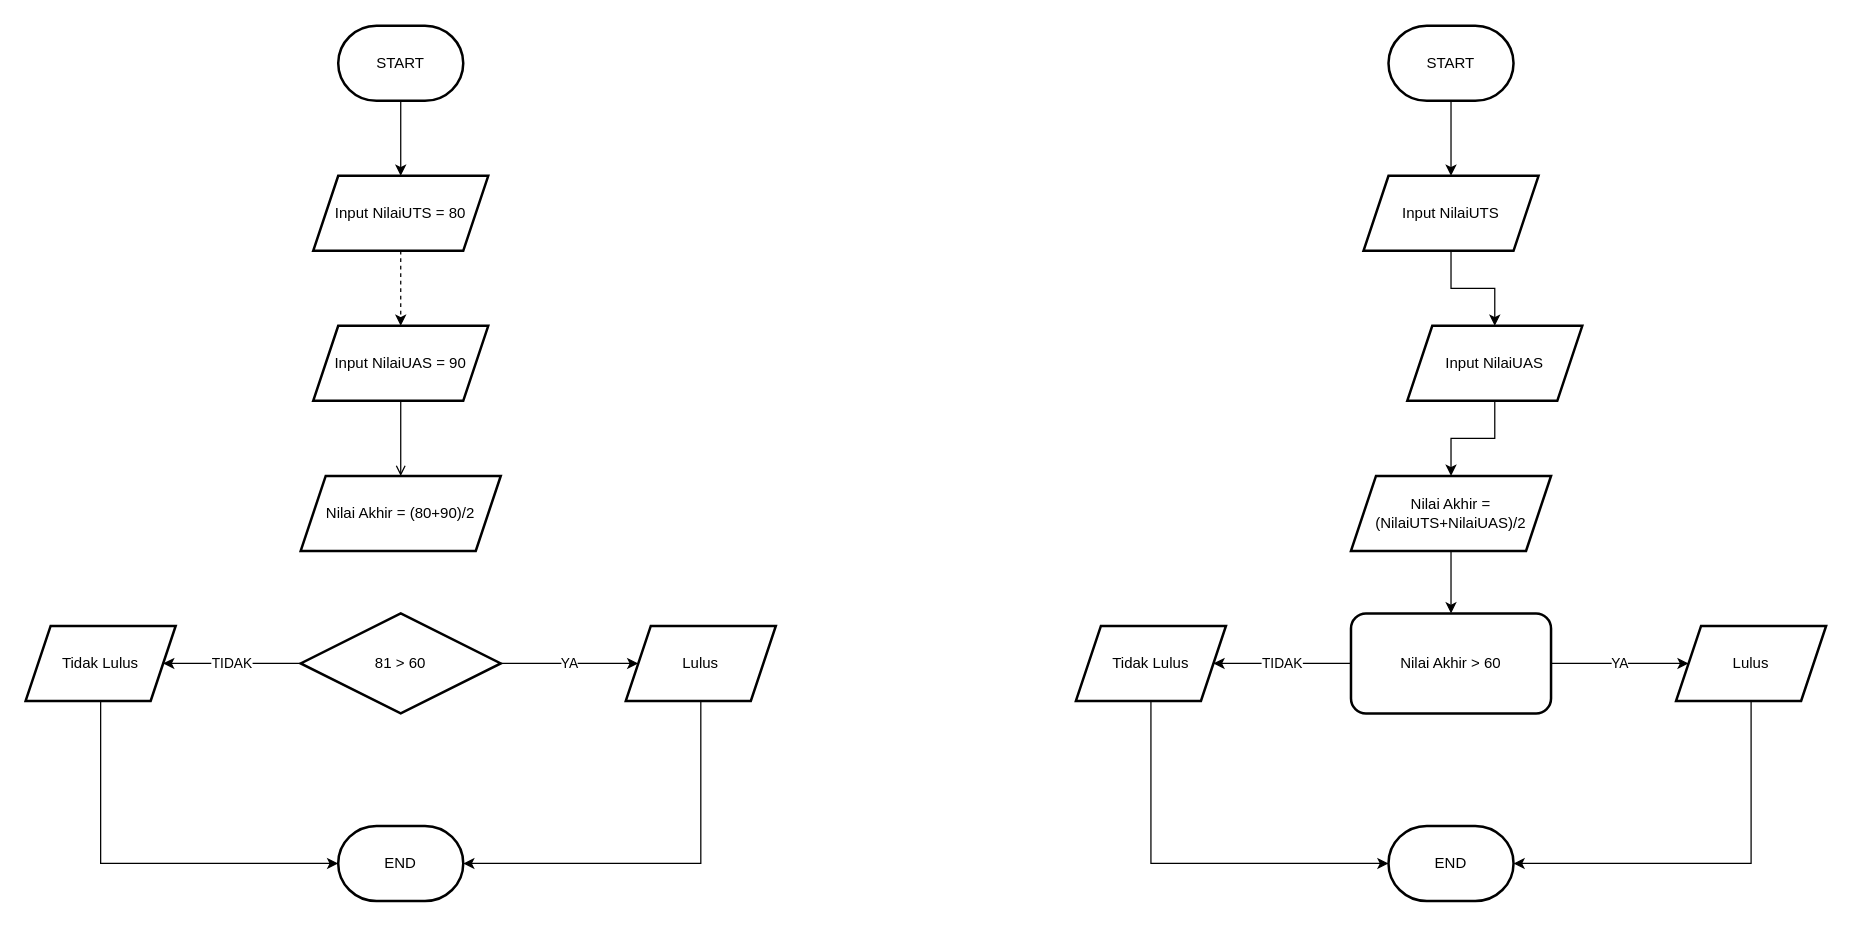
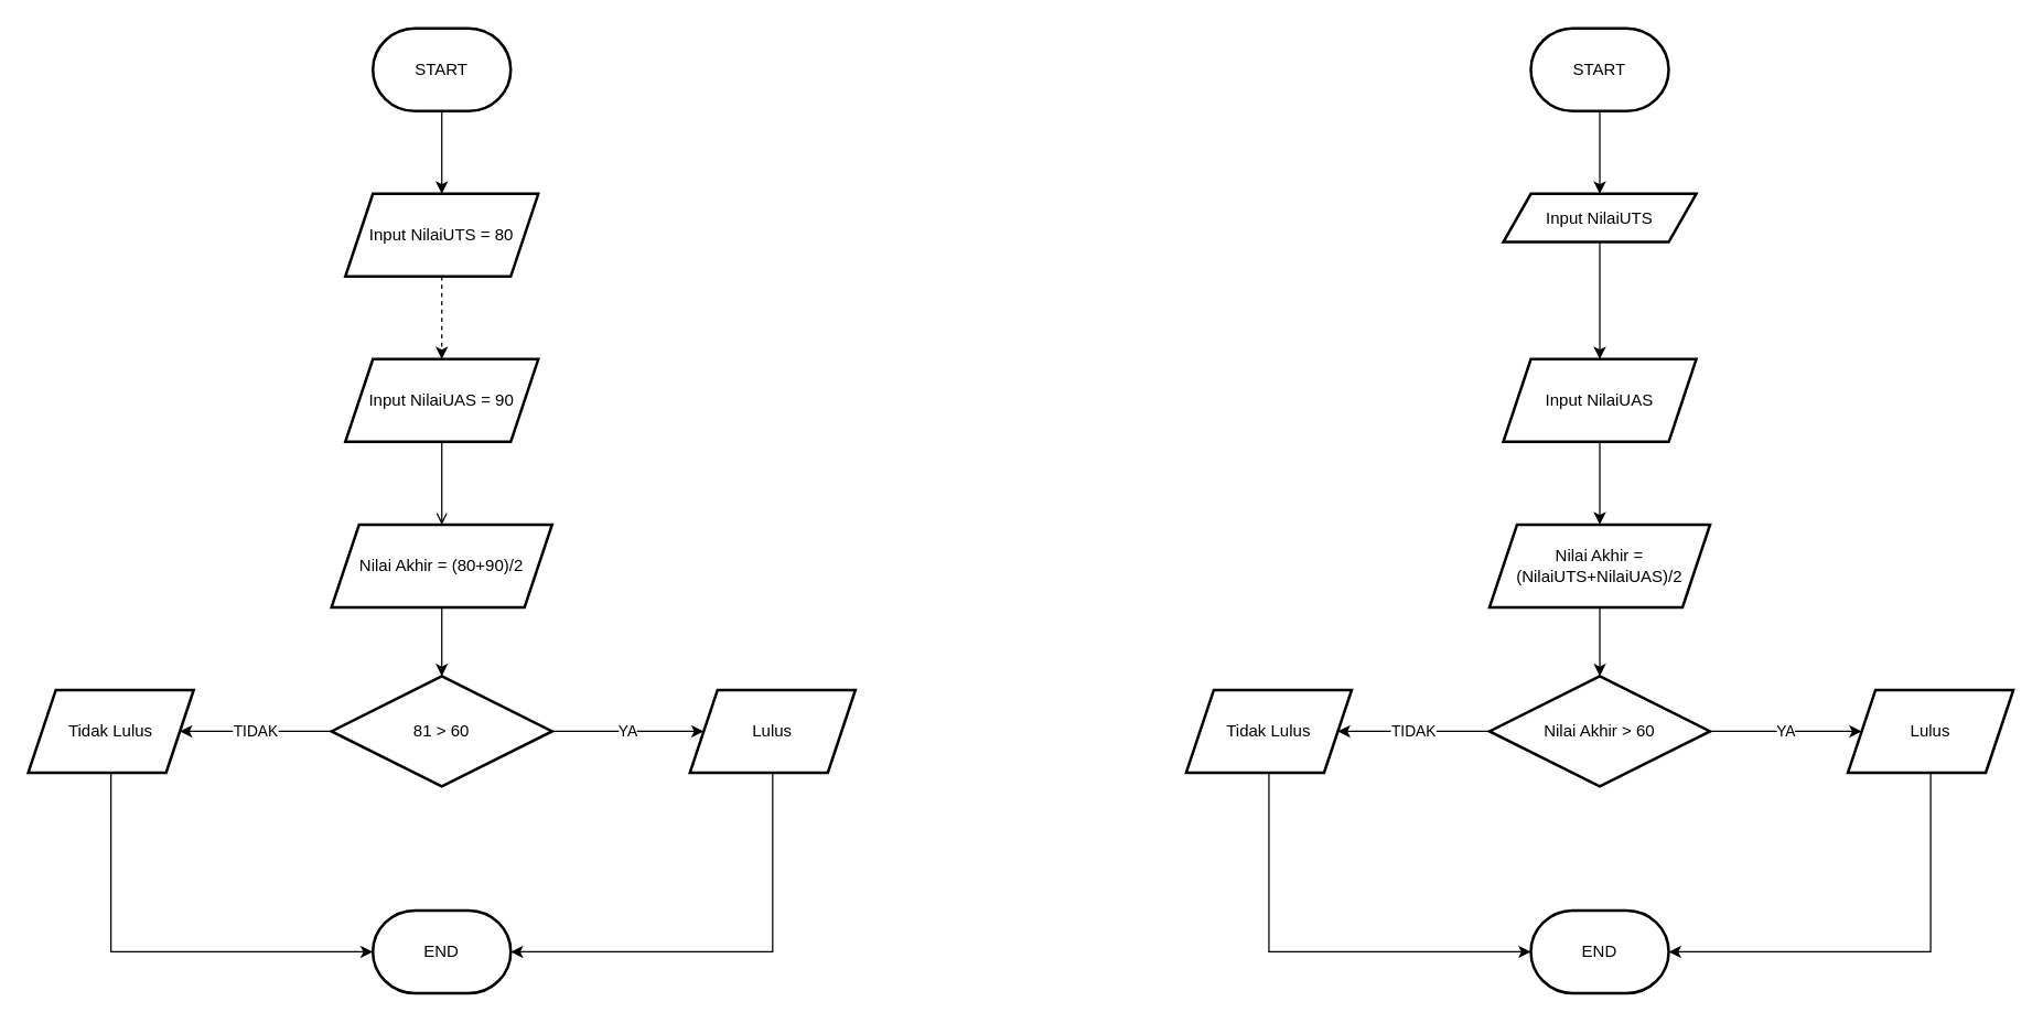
  <mxCell id="0" />
  <mxCell id="1" parent="0" />
  <mxCell id="2" value="" style="edgeStyle=orthogonalEdgeStyle;rounded=0;orthogonalLoop=1;jettySize=auto;html=1;" edge="1" parent="1" source="3" target="5"><mxGeometry relative="1" as="geometry" /></mxCell>
  <mxCell id="3" value="START" style="strokeWidth=2;html=1;shape=mxgraph.flowchart.terminator;whiteSpace=wrap;" vertex="1" parent="1"><mxGeometry x="270" y="20" width="100" height="60" as="geometry" /></mxCell>
  <mxCell id="4" value="" style="edgeStyle=orthogonalEdgeStyle;rounded=0;orthogonalLoop=1;jettySize=auto;html=1;dashed=1;" edge="1" parent="1" source="5" target="7"><mxGeometry relative="1" as="geometry" /></mxCell>
  <mxCell id="5" value="Input NilaiUTS = 80" style="shape=parallelogram;perimeter=parallelogramPerimeter;whiteSpace=wrap;html=1;fixedSize=1;strokeWidth=2;" vertex="1" parent="1"><mxGeometry x="250" y="140" width="140" height="60" as="geometry" /></mxCell>
  <mxCell id="6" value="" style="edgeStyle=orthogonalEdgeStyle;rounded=0;orthogonalLoop=1;jettySize=auto;html=1;endArrow=open;" edge="1" parent="1" source="7" target="9"><mxGeometry relative="1" as="geometry" /></mxCell>
  <mxCell id="7" value="Input NilaiUAS = 90" style="shape=parallelogram;perimeter=parallelogramPerimeter;whiteSpace=wrap;html=1;fixedSize=1;strokeWidth=2;" vertex="1" parent="1"><mxGeometry x="250" y="260" width="140" height="60" as="geometry" /></mxCell>
+ <mxCell id="8" value="" style="edgeStyle=orthogonalEdgeStyle;rounded=0;orthogonalLoop=1;jettySize=auto;html=1;" edge="1" parent="1" source="9" target="12"><mxGeometry relative="1" as="geometry" /></mxCell>
  <mxCell id="9" value="Nilai Akhir = (80+90)/2" style="shape=parallelogram;perimeter=parallelogramPerimeter;whiteSpace=wrap;html=1;fixedSize=1;strokeWidth=2;" vertex="1" parent="1"><mxGeometry x="240" y="380" width="160" height="60" as="geometry" /></mxCell>
  <mxCell id="10" value="TIDAK" style="edgeStyle=orthogonalEdgeStyle;rounded=0;orthogonalLoop=1;jettySize=auto;html=1;" edge="1" parent="1" source="12" target="13"><mxGeometry relative="1" as="geometry" /></mxCell>
  <mxCell id="11" value="YA" style="edgeStyle=orthogonalEdgeStyle;rounded=0;orthogonalLoop=1;jettySize=auto;html=1;" edge="1" parent="1" source="12" target="14"><mxGeometry relative="1" as="geometry" /></mxCell>
  <mxCell id="12" value="81 &amp;gt; 60" style="rhombus;whiteSpace=wrap;html=1;strokeWidth=2;" vertex="1" parent="1"><mxGeometry x="240" y="490" width="160" height="80" as="geometry" /></mxCell>
  <mxCell id="13" value="Tidak Lulus" style="shape=parallelogram;perimeter=parallelogramPerimeter;whiteSpace=wrap;html=1;fixedSize=1;strokeWidth=2;" vertex="1" parent="1"><mxGeometry x="20" y="500" width="120" height="60" as="geometry" /></mxCell>
  <mxCell id="14" value="Lulus" style="shape=parallelogram;perimeter=parallelogramPerimeter;whiteSpace=wrap;html=1;fixedSize=1;strokeWidth=2;" vertex="1" parent="1"><mxGeometry x="500" y="500" width="120" height="60" as="geometry" /></mxCell>
  <mxCell id="15" value="END" style="strokeWidth=2;html=1;shape=mxgraph.flowchart.terminator;whiteSpace=wrap;" vertex="1" parent="1"><mxGeometry x="270" y="660" width="100" height="60" as="geometry" /></mxCell>
  <mxCell id="16" style="edgeStyle=orthogonalEdgeStyle;rounded=0;orthogonalLoop=1;jettySize=auto;html=1;exitX=0.5;exitY=1;exitDx=0;exitDy=0;entryX=0;entryY=0.5;entryDx=0;entryDy=0;entryPerimeter=0;" edge="1" parent="1" source="13" target="15"><mxGeometry relative="1" as="geometry" /></mxCell>
  <mxCell id="17" style="edgeStyle=orthogonalEdgeStyle;rounded=0;orthogonalLoop=1;jettySize=auto;html=1;exitX=0.5;exitY=1;exitDx=0;exitDy=0;entryX=1;entryY=0.5;entryDx=0;entryDy=0;entryPerimeter=0;" edge="1" parent="1" source="14" target="15"><mxGeometry relative="1" as="geometry" /></mxCell>
  <mxCell id="18" value="" style="edgeStyle=orthogonalEdgeStyle;rounded=0;orthogonalLoop=1;jettySize=auto;html=1;" edge="1" parent="1" source="19" target="21"><mxGeometry relative="1" as="geometry" /></mxCell>
  <mxCell id="19" value="START" style="strokeWidth=2;html=1;shape=mxgraph.flowchart.terminator;whiteSpace=wrap;" vertex="1" parent="1"><mxGeometry x="1110" y="20" width="100" height="60" as="geometry" /></mxCell>
  <mxCell id="20" value="" style="edgeStyle=orthogonalEdgeStyle;rounded=0;orthogonalLoop=1;jettySize=auto;html=1;" edge="1" parent="1" source="21" target="23"><mxGeometry relative="1" as="geometry" /></mxCell>
- <mxCell id="21" value="Input NilaiUTS" style="shape=parallelogram;perimeter=parallelogramPerimeter;whiteSpace=wrap;html=1;fixedSize=1;strokeWidth=2;" vertex="1" parent="1"><mxGeometry x="1090" y="140" width="140" height="60" as="geometry" /></mxCell>
+ <mxCell id="21" value="Input NilaiUTS" style="shape=parallelogram;perimeter=parallelogramPerimeter;whiteSpace=wrap;html=1;fixedSize=1;strokeWidth=2;" vertex="1" parent="1"><mxGeometry x="1090" y="140" width="140" height="35" as="geometry" /></mxCell>
  <mxCell id="22" value="" style="edgeStyle=orthogonalEdgeStyle;rounded=0;orthogonalLoop=1;jettySize=auto;html=1;" edge="1" parent="1" source="23" target="25"><mxGeometry relative="1" as="geometry" /></mxCell>
- <mxCell id="23" value="Input NilaiUAS" style="shape=parallelogram;perimeter=parallelogramPerimeter;whiteSpace=wrap;html=1;fixedSize=1;strokeWidth=2;" vertex="1" parent="1"><mxGeometry x="1125" y="260" width="140" height="60" as="geometry" /></mxCell>
+ <mxCell id="23" value="Input NilaiUAS" style="shape=parallelogram;perimeter=parallelogramPerimeter;whiteSpace=wrap;html=1;fixedSize=1;strokeWidth=2;" vertex="1" parent="1"><mxGeometry x="1090" y="260" width="140" height="60" as="geometry" /></mxCell>
  <mxCell id="24" value="" style="edgeStyle=orthogonalEdgeStyle;rounded=0;orthogonalLoop=1;jettySize=auto;html=1;" edge="1" parent="1" source="25" target="28"><mxGeometry relative="1" as="geometry" /></mxCell>
  <mxCell id="25" value="Nilai Akhir = (NilaiUTS+NilaiUAS)/2" style="shape=parallelogram;perimeter=parallelogramPerimeter;whiteSpace=wrap;html=1;fixedSize=1;strokeWidth=2;" vertex="1" parent="1"><mxGeometry x="1080" y="380" width="160" height="60" as="geometry" /></mxCell>
  <mxCell id="26" value="TIDAK" style="edgeStyle=orthogonalEdgeStyle;rounded=0;orthogonalLoop=1;jettySize=auto;html=1;" edge="1" parent="1" source="28" target="29"><mxGeometry relative="1" as="geometry" /></mxCell>
  <mxCell id="27" value="YA" style="edgeStyle=orthogonalEdgeStyle;rounded=0;orthogonalLoop=1;jettySize=auto;html=1;" edge="1" parent="1" source="28" target="30"><mxGeometry relative="1" as="geometry" /></mxCell>
- <mxCell id="28" value="Nilai Akhir &amp;gt; 60" style="whiteSpace=wrap;html=1;strokeWidth=2;rounded=1;" vertex="1" parent="1"><mxGeometry x="1080" y="490" width="160" height="80" as="geometry" /></mxCell>
+ <mxCell id="28" value="Nilai Akhir &amp;gt; 60" style="rhombus;whiteSpace=wrap;html=1;strokeWidth=2;" vertex="1" parent="1"><mxGeometry x="1080" y="490" width="160" height="80" as="geometry" /></mxCell>
  <mxCell id="29" value="Tidak Lulus" style="shape=parallelogram;perimeter=parallelogramPerimeter;whiteSpace=wrap;html=1;fixedSize=1;strokeWidth=2;" vertex="1" parent="1"><mxGeometry x="860" y="500" width="120" height="60" as="geometry" /></mxCell>
  <mxCell id="30" value="Lulus" style="shape=parallelogram;perimeter=parallelogramPerimeter;whiteSpace=wrap;html=1;fixedSize=1;strokeWidth=2;" vertex="1" parent="1"><mxGeometry x="1340" y="500" width="120" height="60" as="geometry" /></mxCell>
  <mxCell id="31" value="END" style="strokeWidth=2;html=1;shape=mxgraph.flowchart.terminator;whiteSpace=wrap;" vertex="1" parent="1"><mxGeometry x="1110" y="660" width="100" height="60" as="geometry" /></mxCell>
  <mxCell id="32" style="edgeStyle=orthogonalEdgeStyle;rounded=0;orthogonalLoop=1;jettySize=auto;html=1;exitX=0.5;exitY=1;exitDx=0;exitDy=0;entryX=0;entryY=0.5;entryDx=0;entryDy=0;entryPerimeter=0;" edge="1" parent="1" source="29" target="31"><mxGeometry relative="1" as="geometry" /></mxCell>
  <mxCell id="33" style="edgeStyle=orthogonalEdgeStyle;rounded=0;orthogonalLoop=1;jettySize=auto;html=1;exitX=0.5;exitY=1;exitDx=0;exitDy=0;entryX=1;entryY=0.5;entryDx=0;entryDy=0;entryPerimeter=0;" edge="1" parent="1" source="30" target="31"><mxGeometry relative="1" as="geometry" /></mxCell>
